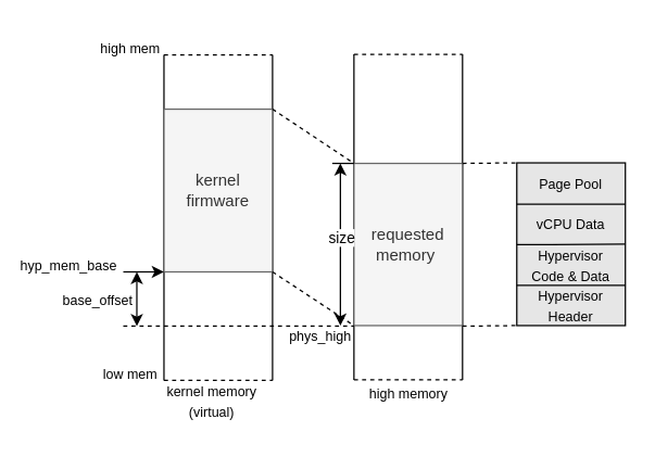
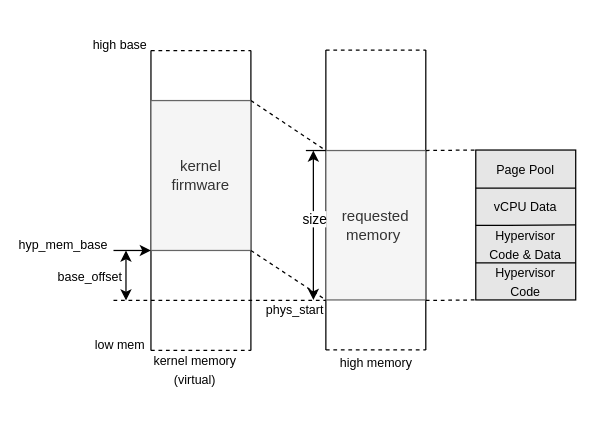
  <mxCell id="0" />
  <mxCell id="1" parent="0" />
  <mxCell id="2" value="" style="rounded=0;whiteSpace=wrap;html=1;fillColor=#E6E6E6;" vertex="1" parent="1"><mxGeometry x="380" y="119.6" width="80" height="120" as="geometry" /></mxCell>
  <mxCell id="3" value="" style="endArrow=none;html=1;rounded=0;" edge="1" parent="1"><mxGeometry width="50" height="50" relative="1" as="geometry"><mxPoint x="260" y="279.6" as="sourcePoint" /><mxPoint x="260" y="39.6" as="targetPoint" /></mxGeometry></mxCell>
  <mxCell id="4" value="" style="endArrow=none;html=1;rounded=0;" edge="1" parent="1"><mxGeometry width="50" height="50" relative="1" as="geometry"><mxPoint x="340" y="279.6" as="sourcePoint" /><mxPoint x="340" y="39.6" as="targetPoint" /></mxGeometry></mxCell>
  <mxCell id="5" value="" style="endArrow=none;dashed=1;html=1;rounded=0;" edge="1" parent="1"><mxGeometry width="50" height="50" relative="1" as="geometry"><mxPoint x="260" y="39.6" as="sourcePoint" /><mxPoint x="340" y="39.6" as="targetPoint" /></mxGeometry></mxCell>
  <mxCell id="6" value="" style="endArrow=none;dashed=1;html=1;rounded=0;" edge="1" parent="1"><mxGeometry width="50" height="50" relative="1" as="geometry"><mxPoint x="260" y="279.6" as="sourcePoint" /><mxPoint x="340" y="279.6" as="targetPoint" /></mxGeometry></mxCell>
  <mxCell id="7" value="&lt;font style=&quot;font-size: 10px;&quot;&gt;high memory&lt;/font&gt;" style="text;html=1;align=center;verticalAlign=middle;resizable=0;points=[];autosize=1;strokeColor=none;fillColor=none;" vertex="1" parent="1"><mxGeometry x="250" y="275" width="100" height="30" as="geometry" /></mxCell>
  <mxCell id="8" value="" style="endArrow=none;html=1;rounded=0;" edge="1" parent="1"><mxGeometry width="50" height="50" relative="1" as="geometry"><mxPoint x="120" y="280" as="sourcePoint" /><mxPoint x="120" y="40" as="targetPoint" /></mxGeometry></mxCell>
  <mxCell id="9" value="" style="endArrow=none;html=1;rounded=0;" edge="1" parent="1"><mxGeometry width="50" height="50" relative="1" as="geometry"><mxPoint x="200" y="280" as="sourcePoint" /><mxPoint x="200" y="40" as="targetPoint" /></mxGeometry></mxCell>
  <mxCell id="10" value="" style="endArrow=none;dashed=1;html=1;rounded=0;strokeWidth=1;targetPerimeterSpacing=0;jumpSize=6;endSize=6;" edge="1" parent="1"><mxGeometry width="50" height="50" relative="1" as="geometry"><mxPoint x="120" y="40" as="sourcePoint" /><mxPoint x="200" y="40" as="targetPoint" /></mxGeometry></mxCell>
  <mxCell id="11" value="" style="endArrow=none;dashed=1;html=1;rounded=0;" edge="1" parent="1"><mxGeometry width="50" height="50" relative="1" as="geometry"><mxPoint x="120" y="280" as="sourcePoint" /><mxPoint x="200" y="280" as="targetPoint" /></mxGeometry></mxCell>
  <mxCell id="12" value="&lt;font style=&quot;font-size: 10px;&quot;&gt;kernel memory&lt;br&gt;(virtual)&lt;br&gt;&lt;/font&gt;" style="text;html=1;align=center;verticalAlign=middle;resizable=0;points=[];autosize=1;strokeColor=none;fillColor=none;" vertex="1" parent="1"><mxGeometry x="110" y="275" width="90" height="40" as="geometry" /></mxCell>
  <mxCell id="13" value="&lt;font style=&quot;font-size: 12px;&quot;&gt;requested memory&amp;nbsp;&lt;/font&gt;" style="rounded=0;whiteSpace=wrap;html=1;fillColor=#f5f5f5;fontColor=#333333;strokeColor=#666666;" vertex="1" parent="1"><mxGeometry x="260" y="120" width="80" height="119.6" as="geometry" /></mxCell>
- <mxCell id="14" value="&lt;font style=&quot;font-size: 10px;&quot;&gt;phys_high&lt;/font&gt;" style="text;html=1;align=center;verticalAlign=middle;resizable=0;points=[];autosize=1;strokeColor=none;fillColor=none;" vertex="1" parent="1"><mxGeometry x="200" y="232" width="70" height="30" as="geometry" /></mxCell>
+ <mxCell id="14" value="&lt;font style=&quot;font-size: 10px;&quot;&gt;phys_start&lt;/font&gt;" style="text;html=1;align=center;verticalAlign=middle;resizable=0;points=[];autosize=1;strokeColor=none;fillColor=none;" vertex="1" parent="1"><mxGeometry x="200" y="232" width="70" height="30" as="geometry" /></mxCell>
  <mxCell id="15" value="" style="endArrow=none;html=1;rounded=0;" edge="1" parent="1"><mxGeometry width="50" height="50" relative="1" as="geometry"><mxPoint x="244" y="120" as="sourcePoint" /><mxPoint x="260" y="120" as="targetPoint" /></mxGeometry></mxCell>
  <mxCell id="16" value="" style="endArrow=classic;startArrow=classic;html=1;rounded=0;" edge="1" parent="1"><mxGeometry width="50" height="50" relative="1" as="geometry"><mxPoint x="250" y="239.6" as="sourcePoint" /><mxPoint x="250" y="120" as="targetPoint" /></mxGeometry></mxCell>
  <mxCell id="17" value="size" style="edgeLabel;html=1;align=center;verticalAlign=middle;resizable=0;points=[];" vertex="1" connectable="0" parent="16"><mxGeometry x="-0.008" y="1" relative="1" as="geometry"><mxPoint x="1" y="-6" as="offset" /></mxGeometry></mxCell>
  <mxCell id="18" value="&lt;font style=&quot;font-size: 12px;&quot;&gt;kernel firmware&lt;/font&gt;" style="rounded=0;whiteSpace=wrap;html=1;fillColor=#f5f5f5;fontColor=#333333;strokeColor=#666666;" vertex="1" parent="1"><mxGeometry x="120" y="80" width="80" height="120" as="geometry" /></mxCell>
  <mxCell id="19" value="" style="endArrow=classic;html=1;rounded=0;" edge="1" parent="1"><mxGeometry width="50" height="50" relative="1" as="geometry"><mxPoint x="90" y="200" as="sourcePoint" /><mxPoint x="120" y="200" as="targetPoint" /></mxGeometry></mxCell>
  <mxCell id="20" value="&lt;font style=&quot;font-size: 10px;&quot;&gt;hyp_mem_base&lt;/font&gt;" style="text;html=1;align=center;verticalAlign=middle;whiteSpace=wrap;rounded=0;" vertex="1" parent="1"><mxGeometry x="20" y="180" width="60" height="30" as="geometry" /></mxCell>
  <mxCell id="21" value="" style="endArrow=none;dashed=1;html=1;rounded=0;entryX=0;entryY=0;entryDx=0;entryDy=0;" edge="1" parent="1" target="13"><mxGeometry width="50" height="50" relative="1" as="geometry"><mxPoint x="200" y="80" as="sourcePoint" /><mxPoint x="250" y="30" as="targetPoint" /></mxGeometry></mxCell>
  <mxCell id="22" value="" style="endArrow=none;dashed=1;html=1;rounded=0;entryX=0;entryY=1;entryDx=0;entryDy=0;" edge="1" parent="1" target="13"><mxGeometry width="50" height="50" relative="1" as="geometry"><mxPoint x="200" y="200" as="sourcePoint" /><mxPoint x="250" y="150" as="targetPoint" /></mxGeometry></mxCell>
  <mxCell id="23" value="" style="endArrow=none;dashed=1;html=1;rounded=0;" edge="1" parent="1"><mxGeometry width="50" height="50" relative="1" as="geometry"><mxPoint x="90" y="240" as="sourcePoint" /><mxPoint x="260" y="240" as="targetPoint" /></mxGeometry></mxCell>
  <mxCell id="24" value="" style="endArrow=classic;startArrow=classic;html=1;rounded=0;" edge="1" parent="1"><mxGeometry width="50" height="50" relative="1" as="geometry"><mxPoint x="100" y="240" as="sourcePoint" /><mxPoint x="100" y="200" as="targetPoint" /></mxGeometry></mxCell>
  <mxCell id="25" value="&lt;font style=&quot;font-size: 10px;&quot;&gt;base_offset&lt;/font&gt;" style="edgeLabel;html=1;align=center;verticalAlign=middle;resizable=0;points=[];" vertex="1" connectable="0" parent="24"><mxGeometry x="0.1" relative="1" as="geometry"><mxPoint x="-30" y="2" as="offset" /></mxGeometry></mxCell>
  <mxCell id="26" value="" style="endArrow=none;html=1;rounded=0;entryX=1;entryY=0.75;entryDx=0;entryDy=0;exitX=0;exitY=0.75;exitDx=0;exitDy=0;" edge="1" parent="1"><mxGeometry width="50" height="50" relative="1" as="geometry"><mxPoint x="380" y="210" as="sourcePoint" /><mxPoint x="460" y="210" as="targetPoint" /></mxGeometry></mxCell>
- <mxCell id="27" value="&lt;font style=&quot;font-size: 10px;&quot;&gt;Hypervisor Header&lt;/font&gt;" style="text;html=1;align=center;verticalAlign=middle;whiteSpace=wrap;rounded=0;" vertex="1" parent="1"><mxGeometry x="390" y="209.6" width="60" height="30" as="geometry" /></mxCell>
+ <mxCell id="27" value="&lt;font style=&quot;font-size: 10px;&quot;&gt;Hypervisor Code&lt;/font&gt;" style="text;html=1;align=center;verticalAlign=middle;whiteSpace=wrap;rounded=0;" vertex="1" parent="1"><mxGeometry x="390" y="209.6" width="60" height="30" as="geometry" /></mxCell>
  <mxCell id="28" value="" style="endArrow=none;html=1;rounded=0;entryX=1;entryY=0.5;entryDx=0;entryDy=0;" edge="1" parent="1" target="2"><mxGeometry width="50" height="50" relative="1" as="geometry"><mxPoint x="380" y="180" as="sourcePoint" /><mxPoint x="430" y="130" as="targetPoint" /></mxGeometry></mxCell>
  <mxCell id="29" value="&lt;font style=&quot;font-size: 10px;&quot;&gt;Hypervisor Code &amp;amp; Data&lt;/font&gt;" style="text;html=1;align=center;verticalAlign=middle;whiteSpace=wrap;rounded=0;" vertex="1" parent="1"><mxGeometry x="385" y="179.6" width="70" height="30" as="geometry" /></mxCell>
  <mxCell id="30" value="&lt;font style=&quot;font-size: 10px;&quot;&gt;Page Pool&lt;/font&gt;" style="text;html=1;align=center;verticalAlign=middle;whiteSpace=wrap;rounded=0;" vertex="1" parent="1"><mxGeometry x="390" y="120" width="60" height="30" as="geometry" /></mxCell>
  <mxCell id="31" value="" style="endArrow=none;dashed=1;html=1;rounded=0;entryX=0;entryY=0;entryDx=0;entryDy=0;" edge="1" parent="1" target="2"><mxGeometry width="50" height="50" relative="1" as="geometry"><mxPoint x="340" y="120" as="sourcePoint" /><mxPoint x="390" y="70" as="targetPoint" /></mxGeometry></mxCell>
  <mxCell id="32" value="" style="endArrow=none;dashed=1;html=1;rounded=0;entryX=0;entryY=1;entryDx=0;entryDy=0;" edge="1" parent="1" target="2"><mxGeometry width="50" height="50" relative="1" as="geometry"><mxPoint x="340" y="240" as="sourcePoint" /><mxPoint x="390" y="190" as="targetPoint" /></mxGeometry></mxCell>
  <mxCell id="33" value="&lt;font style=&quot;font-size: 10px;&quot;&gt;low mem&lt;/font&gt;" style="text;html=1;align=center;verticalAlign=middle;resizable=0;points=[];autosize=1;strokeColor=none;fillColor=none;" vertex="1" parent="1"><mxGeometry x="65" y="260" width="60" height="30" as="geometry" /></mxCell>
- <mxCell id="34" value="&lt;font style=&quot;font-size: 10px;&quot;&gt;high mem&lt;/font&gt;" style="text;html=1;align=center;verticalAlign=middle;resizable=0;points=[];autosize=1;strokeColor=none;fillColor=none;" vertex="1" parent="1"><mxGeometry x="60" y="20" width="70" height="30" as="geometry" /></mxCell>
+ <mxCell id="34" value="&lt;font style=&quot;font-size: 10px;&quot;&gt;high base&lt;/font&gt;" style="text;html=1;align=center;verticalAlign=middle;resizable=0;points=[];autosize=1;strokeColor=none;fillColor=none;" vertex="1" parent="1"><mxGeometry x="60" y="20" width="70" height="30" as="geometry" /></mxCell>
  <mxCell id="35" value="" style="endArrow=none;html=1;rounded=0;entryX=1;entryY=0.5;entryDx=0;entryDy=0;" edge="1" parent="1"><mxGeometry width="50" height="50" relative="1" as="geometry"><mxPoint x="380" y="150" as="sourcePoint" /><mxPoint x="460" y="150" as="targetPoint" /></mxGeometry></mxCell>
  <mxCell id="36" value="&lt;font style=&quot;font-size: 10px;&quot;&gt;vCPU Data&lt;/font&gt;" style="text;html=1;align=center;verticalAlign=middle;whiteSpace=wrap;rounded=0;" vertex="1" parent="1"><mxGeometry x="390" y="149.6" width="60" height="30" as="geometry" /></mxCell>
